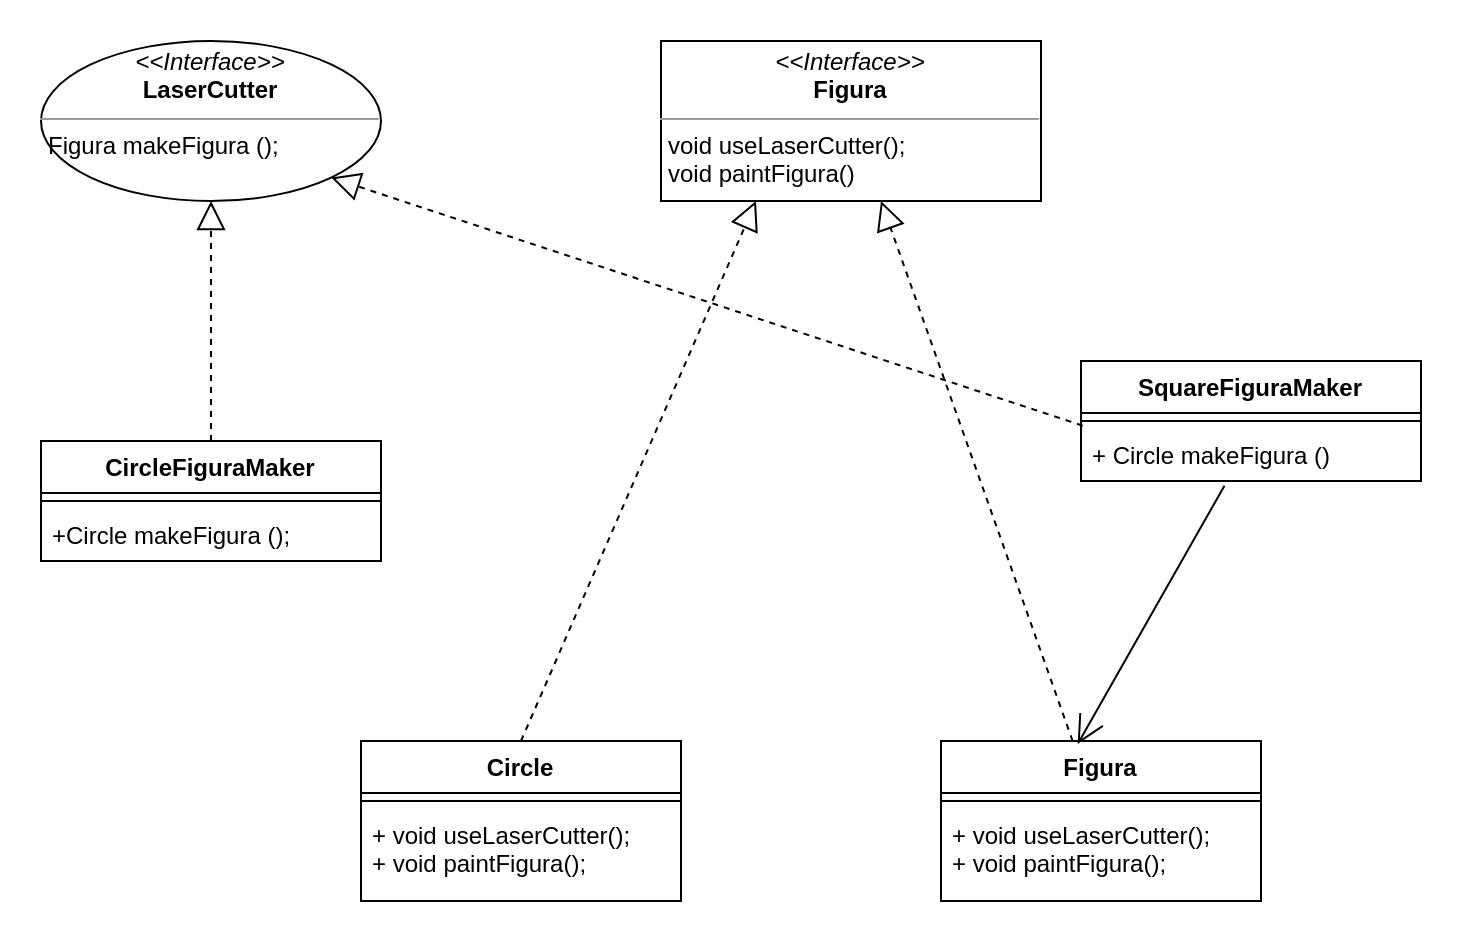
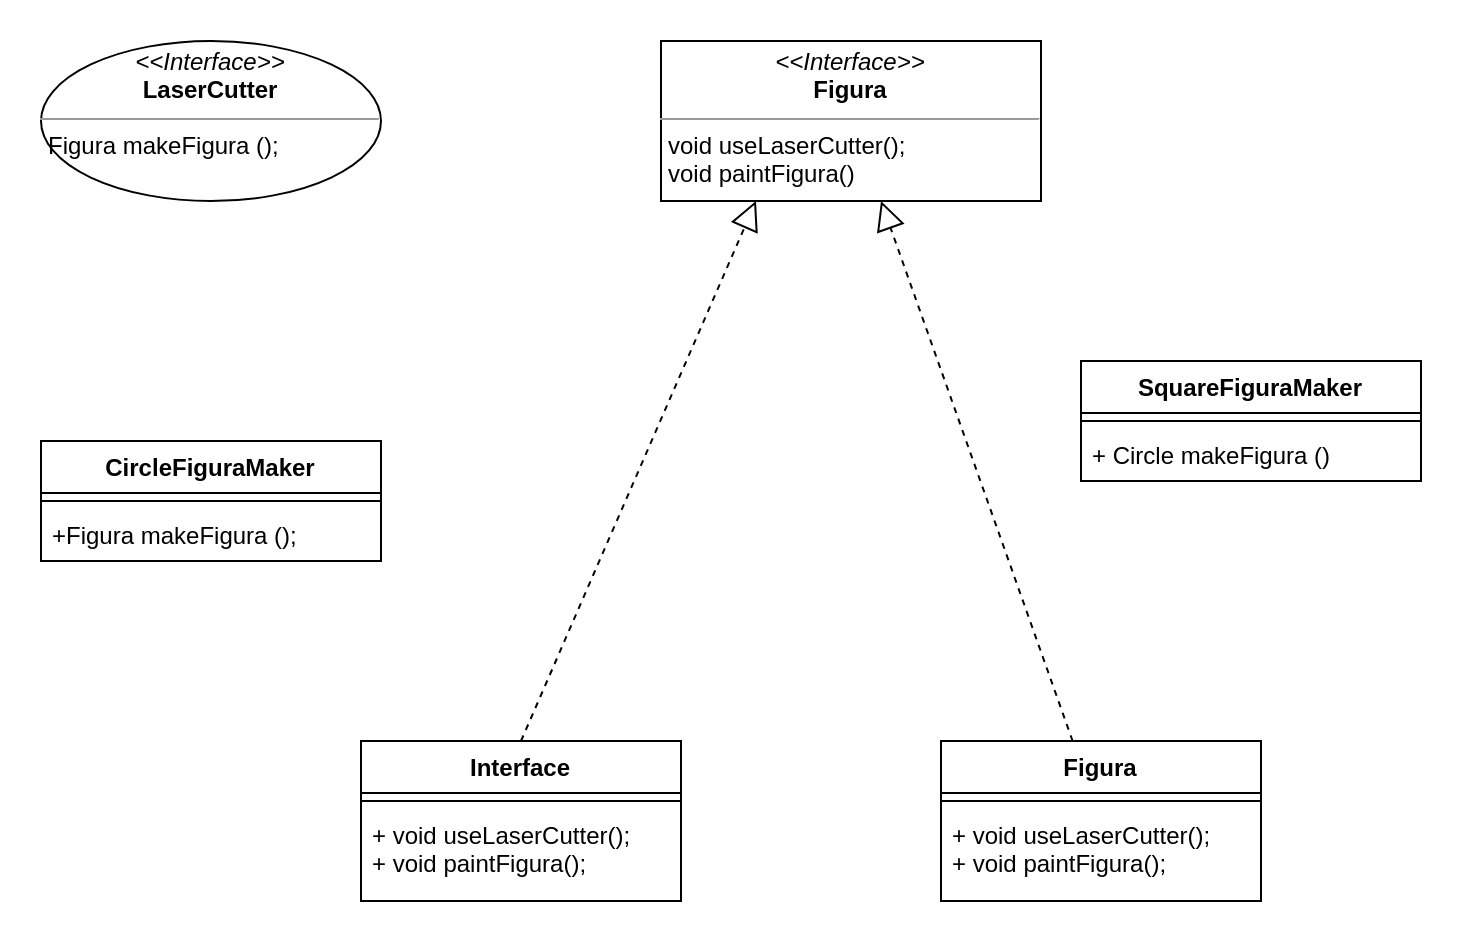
  <mxCell id="0" />
  <mxCell id="1" parent="0" />
  <mxCell id="2" value="Figura" style="swimlane;fontStyle=1;align=center;verticalAlign=top;childLayout=stackLayout;horizontal=1;startSize=26;horizontalStack=0;resizeParent=1;resizeParentMax=0;resizeLast=0;collapsible=1;marginBottom=0;" parent="1" vertex="1"><mxGeometry x="470" y="370" width="160" height="80" as="geometry" /></mxCell>
  <mxCell id="3" value="" style="line;strokeWidth=1;fillColor=none;align=left;verticalAlign=middle;spacingTop=-1;spacingLeft=3;spacingRight=3;rotatable=0;labelPosition=right;points=[];portConstraint=eastwest;" parent="2" vertex="1"><mxGeometry y="26" width="160" height="8" as="geometry" /></mxCell>
  <mxCell id="4" value="+ void useLaserCutter();&#10;+ void paintFigura();" style="text;strokeColor=none;fillColor=none;align=left;verticalAlign=top;spacingLeft=4;spacingRight=4;overflow=hidden;rotatable=0;points=[[0,0.5],[1,0.5]];portConstraint=eastwest;" parent="2" vertex="1"><mxGeometry y="34" width="160" height="46" as="geometry" /></mxCell>
- <mxCell id="5" value="Circle" style="swimlane;fontStyle=1;align=center;verticalAlign=top;childLayout=stackLayout;horizontal=1;startSize=26;horizontalStack=0;resizeParent=1;resizeParentMax=0;resizeLast=0;collapsible=1;marginBottom=0;" parent="1" vertex="1"><mxGeometry x="180" y="370" width="160" height="80" as="geometry" /></mxCell>
+ <mxCell id="5" value="Interface" style="swimlane;fontStyle=1;align=center;verticalAlign=top;childLayout=stackLayout;horizontal=1;startSize=26;horizontalStack=0;resizeParent=1;resizeParentMax=0;resizeLast=0;collapsible=1;marginBottom=0;" parent="1" vertex="1"><mxGeometry x="180" y="370" width="160" height="80" as="geometry" /></mxCell>
  <mxCell id="6" value="" style="line;strokeWidth=1;fillColor=none;align=left;verticalAlign=middle;spacingTop=-1;spacingLeft=3;spacingRight=3;rotatable=0;labelPosition=right;points=[];portConstraint=eastwest;" parent="5" vertex="1"><mxGeometry y="26" width="160" height="8" as="geometry" /></mxCell>
  <mxCell id="7" value="+ void useLaserCutter();&#10;+ void paintFigura();" style="text;strokeColor=none;fillColor=none;align=left;verticalAlign=top;spacingLeft=4;spacingRight=4;overflow=hidden;rotatable=0;points=[[0,0.5],[1,0.5]];portConstraint=eastwest;" parent="5" vertex="1"><mxGeometry y="34" width="160" height="46" as="geometry" /></mxCell>
  <mxCell id="8" value="CircleFiguraMaker" style="swimlane;fontStyle=1;align=center;verticalAlign=top;childLayout=stackLayout;horizontal=1;startSize=26;horizontalStack=0;resizeParent=1;resizeParentMax=0;resizeLast=0;collapsible=1;marginBottom=0;" parent="1" vertex="1"><mxGeometry x="20" y="220" width="170" height="60" as="geometry" /></mxCell>
  <mxCell id="9" value="" style="line;strokeWidth=1;fillColor=none;align=left;verticalAlign=middle;spacingTop=-1;spacingLeft=3;spacingRight=3;rotatable=0;labelPosition=right;points=[];portConstraint=eastwest;" parent="8" vertex="1"><mxGeometry y="26" width="170" height="8" as="geometry" /></mxCell>
- <mxCell id="10" value="+Circle makeFigura ();" style="text;strokeColor=none;fillColor=none;align=left;verticalAlign=top;spacingLeft=4;spacingRight=4;overflow=hidden;rotatable=0;points=[[0,0.5],[1,0.5]];portConstraint=eastwest;" parent="8" vertex="1"><mxGeometry y="34" width="170" height="26" as="geometry" /></mxCell>
+ <mxCell id="10" value="+Figura makeFigura ();" style="text;strokeColor=none;fillColor=none;align=left;verticalAlign=top;spacingLeft=4;spacingRight=4;overflow=hidden;rotatable=0;points=[[0,0.5],[1,0.5]];portConstraint=eastwest;" parent="8" vertex="1"><mxGeometry y="34" width="170" height="26" as="geometry" /></mxCell>
  <mxCell id="11" value="SquareFiguraMaker" style="swimlane;fontStyle=1;align=center;verticalAlign=top;childLayout=stackLayout;horizontal=1;startSize=26;horizontalStack=0;resizeParent=1;resizeParentMax=0;resizeLast=0;collapsible=1;marginBottom=0;" vertex="1" parent="1"><mxGeometry x="540" y="180" width="170" height="60" as="geometry" /></mxCell>
  <mxCell id="12" value="" style="line;strokeWidth=1;fillColor=none;align=left;verticalAlign=middle;spacingTop=-1;spacingLeft=3;spacingRight=3;rotatable=0;labelPosition=right;points=[];portConstraint=eastwest;" vertex="1" parent="11"><mxGeometry y="26" width="170" height="8" as="geometry" /></mxCell>
  <mxCell id="13" value="+ Circle makeFigura ()" style="text;strokeColor=none;fillColor=none;align=left;verticalAlign=top;spacingLeft=4;spacingRight=4;overflow=hidden;rotatable=0;points=[[0,0.5],[1,0.5]];portConstraint=eastwest;" vertex="1" parent="11"><mxGeometry y="34" width="170" height="26" as="geometry" /></mxCell>
  <mxCell id="14" value="&lt;p style=&quot;margin:0px;margin-top:4px;text-align:center;&quot;&gt;&lt;i&gt;&amp;lt;&amp;lt;Interface&amp;gt;&amp;gt;&lt;/i&gt;&lt;br&gt;&lt;b&gt;LaserCutter&lt;/b&gt;&lt;/p&gt;&lt;hr size=&quot;1&quot;&gt;&lt;p style=&quot;margin:0px;margin-left:4px;&quot;&gt;Figura makeFigura ();&lt;br&gt;&lt;/p&gt;" style="ellipse;verticalAlign=top;align=left;overflow=fill;fontSize=12;fontFamily=Helvetica;html=1;" vertex="1" parent="1"><mxGeometry x="20" y="20" width="170" height="80" as="geometry" /></mxCell>
  <mxCell id="15" value="&lt;p style=&quot;margin:0px;margin-top:4px;text-align:center;&quot;&gt;&lt;i&gt;&amp;lt;&amp;lt;Interface&amp;gt;&amp;gt;&lt;/i&gt;&lt;br&gt;&lt;b&gt;Figura&lt;/b&gt;&lt;/p&gt;&lt;hr size=&quot;1&quot;&gt;&lt;p style=&quot;margin:0px;margin-left:4px;&quot;&gt;void useLaserCutter();&lt;br style=&quot;padding: 0px; margin: 0px;&quot;&gt;void paintFigura()&lt;br&gt;&lt;/p&gt;" style="verticalAlign=top;align=left;overflow=fill;fontSize=12;fontFamily=Helvetica;html=1;" vertex="1" parent="1"><mxGeometry x="330" y="20" width="190" height="80" as="geometry" /></mxCell>
- <mxCell id="16" value="" style="endArrow=block;dashed=1;endFill=0;endSize=12;html=1;rounded=0;exitX=0.005;exitY=-0.064;exitDx=0;exitDy=0;exitPerimeter=0;entryX=1;entryY=1;entryDx=0;entryDy=0;" edge="1" parent="1" source="13" target="14"><mxGeometry width="160" relative="1" as="geometry"><mxPoint x="530" y="210" as="sourcePoint" /><mxPoint x="320" y="180" as="targetPoint" /></mxGeometry></mxCell>
- <mxCell id="17" value="" style="endArrow=block;dashed=1;endFill=0;endSize=12;html=1;rounded=0;entryX=0.5;entryY=1;entryDx=0;entryDy=0;exitX=0.5;exitY=0;exitDx=0;exitDy=0;" edge="1" parent="1" source="8" target="14"><mxGeometry width="160" relative="1" as="geometry"><mxPoint x="80" y="190" as="sourcePoint" /><mxPoint x="240" y="190" as="targetPoint" /></mxGeometry></mxCell>
  <mxCell id="18" value="" style="endArrow=block;dashed=1;endFill=0;endSize=12;html=1;rounded=0;entryX=0.579;entryY=1;entryDx=0;entryDy=0;entryPerimeter=0;" edge="1" parent="1" source="2" target="15"><mxGeometry width="160" relative="1" as="geometry"><mxPoint x="360" y="279.17" as="sourcePoint" /><mxPoint x="520" y="279.17" as="targetPoint" /></mxGeometry></mxCell>
  <mxCell id="19" value="" style="endArrow=block;dashed=1;endFill=0;endSize=12;html=1;rounded=0;entryX=0.25;entryY=1;entryDx=0;entryDy=0;exitX=0.5;exitY=0;exitDx=0;exitDy=0;" edge="1" parent="1" source="5" target="15"><mxGeometry width="160" relative="1" as="geometry"><mxPoint x="500" y="330" as="sourcePoint" /><mxPoint x="660" y="330" as="targetPoint" /></mxGeometry></mxCell>
- <mxCell id="20" value="" style="endArrow=open;endFill=1;endSize=12;html=1;rounded=0;exitX=0.422;exitY=1.09;exitDx=0;exitDy=0;exitPerimeter=0;entryX=0.427;entryY=0.019;entryDx=0;entryDy=0;entryPerimeter=0;" edge="1" parent="1" source="13" target="2"><mxGeometry width="160" relative="1" as="geometry"><mxPoint x="310" y="340" as="sourcePoint" /><mxPoint x="470" y="340" as="targetPoint" /></mxGeometry></mxCell>
